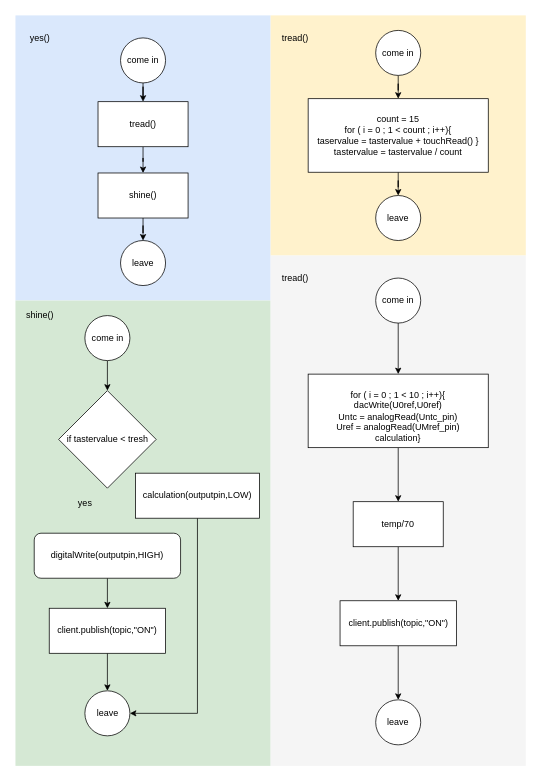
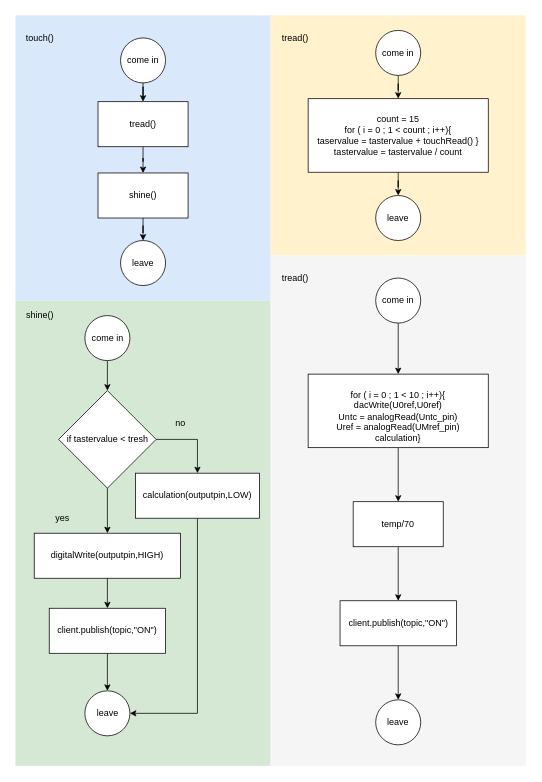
  <mxCell id="0" />
  <mxCell id="1" parent="0" />
  <mxCell id="2" value="" style="rounded=0;whiteSpace=wrap;html=1;strokeColor=none;fillColor=#dae8fc;" vertex="1" parent="1"><mxGeometry x="20" y="20" width="340" height="380" as="geometry" /></mxCell>
- <mxCell id="3" value="yes()" style="text;html=1;strokeColor=none;fillColor=none;align=center;verticalAlign=middle;whiteSpace=wrap;rounded=0;" vertex="1" parent="1"><mxGeometry x="33" y="40" width="40" height="20" as="geometry" /></mxCell>
+ <mxCell id="3" value="touch()" style="text;html=1;strokeColor=none;fillColor=none;align=center;verticalAlign=middle;whiteSpace=wrap;rounded=0;" vertex="1" parent="1"><mxGeometry x="33" y="40" width="40" height="20" as="geometry" /></mxCell>
  <mxCell id="4" value="" style="edgeStyle=orthogonalEdgeStyle;rounded=0;orthogonalLoop=1;jettySize=auto;html=1;" edge="1" parent="1" source="5" target="7"><mxGeometry relative="1" as="geometry" /></mxCell>
  <mxCell id="5" value="tread()" style="rounded=0;whiteSpace=wrap;html=1;fillColor=#ffffff;gradientColor=none;" vertex="1" parent="1"><mxGeometry x="130" y="135" width="120" height="60" as="geometry" /></mxCell>
  <mxCell id="6" value="" style="edgeStyle=orthogonalEdgeStyle;rounded=0;orthogonalLoop=1;jettySize=auto;html=1;" edge="1" parent="1" source="7" target="10"><mxGeometry relative="1" as="geometry" /></mxCell>
  <mxCell id="7" value="shine()" style="rounded=0;whiteSpace=wrap;html=1;fillColor=#ffffff;gradientColor=none;" vertex="1" parent="1"><mxGeometry x="130" y="230" width="120" height="60" as="geometry" /></mxCell>
  <mxCell id="8" value="" style="edgeStyle=orthogonalEdgeStyle;rounded=0;orthogonalLoop=1;jettySize=auto;html=1;" edge="1" parent="1" source="9" target="5"><mxGeometry relative="1" as="geometry" /></mxCell>
  <mxCell id="9" value="come in" style="ellipse;whiteSpace=wrap;html=1;aspect=fixed;fillColor=#ffffff;gradientColor=none;" vertex="1" parent="1"><mxGeometry x="160" y="50" width="60" height="60" as="geometry" /></mxCell>
  <mxCell id="10" value="leave" style="ellipse;whiteSpace=wrap;html=1;aspect=fixed;fillColor=#ffffff;gradientColor=none;" vertex="1" parent="1"><mxGeometry x="160" y="320" width="60" height="60" as="geometry" /></mxCell>
  <mxCell id="11" value="" style="rounded=0;whiteSpace=wrap;html=1;strokeColor=none;fillColor=#fff2cc;" vertex="1" parent="1"><mxGeometry x="360" y="20" width="340" height="320" as="geometry" /></mxCell>
  <mxCell id="12" style="edgeStyle=orthogonalEdgeStyle;rounded=0;orthogonalLoop=1;jettySize=auto;html=1;exitX=0.5;exitY=1;exitDx=0;exitDy=0;" edge="1" parent="1" source="13" target="17"><mxGeometry relative="1" as="geometry" /></mxCell>
  <mxCell id="13" value="count = 15&lt;br&gt;for ( i = 0 ; 1 &amp;lt; count ; i++){&lt;br&gt;taservalue = tastervalue + touchRead() }&lt;br&gt;tastervalue = tastervalue / count" style="rounded=0;whiteSpace=wrap;html=1;fillColor=#ffffff;gradientColor=none;" vertex="1" parent="1"><mxGeometry x="410" y="131" width="240" height="98" as="geometry" /></mxCell>
  <mxCell id="14" value="tread()" style="text;html=1;strokeColor=none;fillColor=none;align=center;verticalAlign=middle;whiteSpace=wrap;rounded=0;" vertex="1" parent="1"><mxGeometry x="373" y="40" width="40" height="20" as="geometry" /></mxCell>
  <mxCell id="15" value="" style="edgeStyle=orthogonalEdgeStyle;rounded=0;orthogonalLoop=1;jettySize=auto;html=1;" edge="1" parent="1" source="16" target="13"><mxGeometry relative="1" as="geometry" /></mxCell>
  <mxCell id="16" value="come in" style="ellipse;whiteSpace=wrap;html=1;aspect=fixed;fillColor=#ffffff;gradientColor=none;" vertex="1" parent="1"><mxGeometry x="500" y="40" width="60" height="60" as="geometry" /></mxCell>
  <mxCell id="17" value="leave" style="ellipse;whiteSpace=wrap;html=1;aspect=fixed;fillColor=#ffffff;gradientColor=none;" vertex="1" parent="1"><mxGeometry x="500" y="260" width="60" height="60" as="geometry" /></mxCell>
  <mxCell id="18" value="" style="rounded=0;whiteSpace=wrap;html=1;fillColor=#d5e8d4;strokeColor=none;" vertex="1" parent="1"><mxGeometry x="20" y="400" width="340" height="620" as="geometry" /></mxCell>
  <mxCell id="19" value="shine()" style="text;html=1;strokeColor=none;fillColor=none;align=center;verticalAlign=middle;whiteSpace=wrap;rounded=0;" vertex="1" parent="1"><mxGeometry x="33" y="410" width="40" height="20" as="geometry" /></mxCell>
+ <mxCell id="20" style="edgeStyle=orthogonalEdgeStyle;rounded=0;orthogonalLoop=1;jettySize=auto;html=1;exitX=1;exitY=0.5;exitDx=0;exitDy=0;" edge="1" parent="1" source="22" target="28"><mxGeometry relative="1" as="geometry" /></mxCell>
+ <mxCell id="21" style="edgeStyle=orthogonalEdgeStyle;rounded=0;orthogonalLoop=1;jettySize=auto;html=1;exitX=0.5;exitY=1;exitDx=0;exitDy=0;" edge="1" parent="1" source="22" target="24"><mxGeometry relative="1" as="geometry" /></mxCell>
  <mxCell id="22" value="if tastervalue &amp;lt; tresh" style="rhombus;whiteSpace=wrap;html=1;fillColor=#ffffff;gradientColor=none;" vertex="1" parent="1"><mxGeometry x="77.5" y="520" width="130" height="130" as="geometry" /></mxCell>
  <mxCell id="23" value="" style="edgeStyle=orthogonalEdgeStyle;rounded=0;orthogonalLoop=1;jettySize=auto;html=1;" edge="1" parent="1" source="24" target="26"><mxGeometry relative="1" as="geometry" /></mxCell>
- <mxCell id="24" value="digitalWrite(outputpin,HIGH)" style="whiteSpace=wrap;html=1;fillColor=#ffffff;gradientColor=none;rounded=1;" vertex="1" parent="1"><mxGeometry x="45" y="710" width="195" height="60" as="geometry" /></mxCell>
+ <mxCell id="24" value="digitalWrite(outputpin,HIGH)" style="rounded=0;whiteSpace=wrap;html=1;fillColor=#ffffff;gradientColor=none;" vertex="1" parent="1"><mxGeometry x="45" y="710" width="195" height="60" as="geometry" /></mxCell>
  <mxCell id="25" style="edgeStyle=orthogonalEdgeStyle;rounded=0;orthogonalLoop=1;jettySize=auto;html=1;" edge="1" parent="1" source="26" target="31"><mxGeometry relative="1" as="geometry" /></mxCell>
  <mxCell id="26" value="client.publish(topic,&quot;ON&quot;)" style="rounded=0;whiteSpace=wrap;html=1;fillColor=#ffffff;gradientColor=none;" vertex="1" parent="1"><mxGeometry x="65" y="810" width="155" height="60" as="geometry" /></mxCell>
  <mxCell id="27" style="edgeStyle=orthogonalEdgeStyle;rounded=0;orthogonalLoop=1;jettySize=auto;html=1;entryX=1;entryY=0.5;entryDx=0;entryDy=0;" edge="1" parent="1" source="28" target="31"><mxGeometry relative="1" as="geometry"><Array as="points"><mxPoint x="263" y="950" /></Array></mxGeometry></mxCell>
  <mxCell id="28" value="&lt;span style=&quot;white-space: normal&quot;&gt;calculation(outputpin,LOW)&lt;/span&gt;" style="rounded=0;whiteSpace=wrap;html=1;fillColor=#ffffff;gradientColor=none;" vertex="1" parent="1"><mxGeometry x="180" y="630" width="165" height="60" as="geometry" /></mxCell>
  <mxCell id="29" style="edgeStyle=orthogonalEdgeStyle;rounded=0;orthogonalLoop=1;jettySize=auto;html=1;entryX=0.5;entryY=0;entryDx=0;entryDy=0;" edge="1" parent="1" source="30" target="22"><mxGeometry relative="1" as="geometry" /></mxCell>
  <mxCell id="30" value="come in" style="ellipse;whiteSpace=wrap;html=1;aspect=fixed;fillColor=#ffffff;gradientColor=none;" vertex="1" parent="1"><mxGeometry x="112.5" y="420" width="60" height="60" as="geometry" /></mxCell>
  <mxCell id="31" value="leave" style="ellipse;whiteSpace=wrap;html=1;aspect=fixed;fillColor=#ffffff;gradientColor=none;" vertex="1" parent="1"><mxGeometry x="112.5" y="920" width="60" height="60" as="geometry" /></mxCell>
- <mxCell id="32" value="yes" style="text;html=1;strokeColor=none;fillColor=none;align=center;verticalAlign=middle;whiteSpace=wrap;rounded=0;" vertex="1" parent="1"><mxGeometry x="92.5" y="660" width="40" height="20" as="geometry" /></mxCell>
+ <mxCell id="32" value="yes" style="text;html=1;strokeColor=none;fillColor=none;align=center;verticalAlign=middle;whiteSpace=wrap;rounded=0;" vertex="1" parent="1"><mxGeometry x="62.5" y="680" width="40" height="20" as="geometry" /></mxCell>
+ <mxCell id="33" value="no" style="text;html=1;strokeColor=none;fillColor=none;align=center;verticalAlign=middle;whiteSpace=wrap;rounded=0;" vertex="1" parent="1"><mxGeometry x="220" y="554" width="40" height="20" as="geometry" /></mxCell>
  <mxCell id="34" value="" style="rounded=0;whiteSpace=wrap;html=1;fillColor=#f5f5f5;strokeColor=none;fontColor=#333333;" vertex="1" parent="1"><mxGeometry x="360" y="340" width="340" height="680" as="geometry" /></mxCell>
  <mxCell id="35" value="tread()" style="text;html=1;strokeColor=none;fillColor=none;align=center;verticalAlign=middle;whiteSpace=wrap;rounded=0;" vertex="1" parent="1"><mxGeometry x="373" y="360" width="40" height="20" as="geometry" /></mxCell>
  <mxCell id="36" value="" style="edgeStyle=orthogonalEdgeStyle;rounded=0;orthogonalLoop=1;jettySize=auto;html=1;" edge="1" parent="1" source="37" target="42"><mxGeometry relative="1" as="geometry" /></mxCell>
  <mxCell id="37" value="come in" style="ellipse;whiteSpace=wrap;html=1;aspect=fixed;fillColor=#ffffff;gradientColor=none;" vertex="1" parent="1"><mxGeometry x="500" y="370" width="60" height="60" as="geometry" /></mxCell>
  <mxCell id="38" value="leave" style="ellipse;whiteSpace=wrap;html=1;aspect=fixed;fillColor=#ffffff;gradientColor=none;" vertex="1" parent="1"><mxGeometry x="500" y="932" width="60" height="60" as="geometry" /></mxCell>
  <mxCell id="39" value="" style="edgeStyle=orthogonalEdgeStyle;rounded=0;orthogonalLoop=1;jettySize=auto;html=1;entryX=0.5;entryY=0;entryDx=0;entryDy=0;" edge="1" parent="1" source="40" target="38"><mxGeometry relative="1" as="geometry"><mxPoint x="530" y="920" as="targetPoint" /></mxGeometry></mxCell>
  <mxCell id="40" value="client.publish(topic,&quot;ON&quot;)" style="rounded=0;whiteSpace=wrap;html=1;fillColor=#ffffff;gradientColor=none;" vertex="1" parent="1"><mxGeometry x="452.5" y="800" width="155" height="60" as="geometry" /></mxCell>
  <mxCell id="41" value="" style="edgeStyle=orthogonalEdgeStyle;rounded=0;orthogonalLoop=1;jettySize=auto;html=1;" edge="1" parent="1" source="42" target="44"><mxGeometry relative="1" as="geometry" /></mxCell>
  <mxCell id="42" value="&lt;br&gt;for ( i = 0 ; 1 &amp;lt; 10 ; i++){&lt;br&gt;dacWrite(U0ref,U0ref)&lt;br&gt;Untc = analogRead(Untc_pin)&lt;br&gt;Uref = analogRead(UMref_pin)&lt;br&gt;calculation}" style="rounded=0;whiteSpace=wrap;html=1;fillColor=#ffffff;gradientColor=none;" vertex="1" parent="1"><mxGeometry x="410" y="498" width="240" height="98" as="geometry" /></mxCell>
  <mxCell id="43" value="" style="edgeStyle=orthogonalEdgeStyle;rounded=0;orthogonalLoop=1;jettySize=auto;html=1;" edge="1" parent="1" source="44" target="40"><mxGeometry relative="1" as="geometry" /></mxCell>
  <mxCell id="44" value="temp/70" style="rounded=0;whiteSpace=wrap;html=1;" vertex="1" parent="1"><mxGeometry x="470" y="668" width="120" height="60" as="geometry" /></mxCell>
